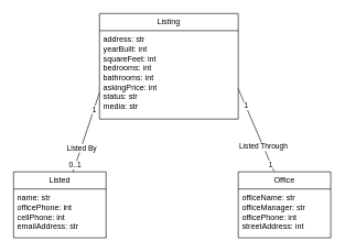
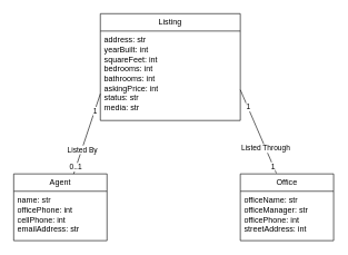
  <mxCell id="0" />
  <mxCell id="1" parent="0" />
  <mxCell id="2" value="Listing" style="swimlane;fontStyle=0;childLayout=stackLayout;horizontal=1;startSize=26;fillColor=none;horizontalStack=0;resizeParent=1;resizeParentMax=0;resizeLast=0;collapsible=1;marginBottom=0;whiteSpace=wrap;html=1;" vertex="1" parent="1"><mxGeometry x="150" y="20" width="210" height="160" as="geometry" /></mxCell>
  <mxCell id="3" value="&lt;div&gt;address: str&lt;/div&gt;&lt;div&gt;yearBuilt: int&lt;/div&gt;&lt;div&gt;squareFeet: int&lt;/div&gt;&lt;div&gt;bedrooms: int&lt;/div&gt;&lt;div&gt;bathrooms: int&lt;/div&gt;&lt;div&gt;askingPrice: int&lt;/div&gt;&lt;div&gt;status: str&lt;/div&gt;&lt;div&gt;media: str&lt;/div&gt;" style="text;strokeColor=none;fillColor=none;align=left;verticalAlign=top;spacingLeft=4;spacingRight=4;overflow=hidden;rotatable=0;points=[[0,0.5],[1,0.5]];portConstraint=eastwest;whiteSpace=wrap;html=1;" vertex="1" parent="2"><mxGeometry y="26" width="210" height="134" as="geometry" /></mxCell>
- <mxCell id="4" value="Listed" style="swimlane;fontStyle=0;childLayout=stackLayout;horizontal=1;startSize=26;fillColor=none;horizontalStack=0;resizeParent=1;resizeParentMax=0;resizeLast=0;collapsible=1;marginBottom=0;whiteSpace=wrap;html=1;" vertex="1" parent="1"><mxGeometry x="20" y="260" width="140" height="100" as="geometry" /></mxCell>
+ <mxCell id="4" value="Agent" style="swimlane;fontStyle=0;childLayout=stackLayout;horizontal=1;startSize=26;fillColor=none;horizontalStack=0;resizeParent=1;resizeParentMax=0;resizeLast=0;collapsible=1;marginBottom=0;whiteSpace=wrap;html=1;" vertex="1" parent="1"><mxGeometry x="20" y="260" width="140" height="100" as="geometry" /></mxCell>
  <mxCell id="5" value="&lt;div&gt;name: str&lt;/div&gt;&lt;div&gt;officePhone: int&lt;/div&gt;&lt;div&gt;cellPhone: int&lt;/div&gt;&lt;div&gt;emailAddress: str&lt;/div&gt;" style="text;strokeColor=none;fillColor=none;align=left;verticalAlign=top;spacingLeft=4;spacingRight=4;overflow=hidden;rotatable=0;points=[[0,0.5],[1,0.5]];portConstraint=eastwest;whiteSpace=wrap;html=1;" vertex="1" parent="4"><mxGeometry y="26" width="140" height="74" as="geometry" /></mxCell>
  <mxCell id="6" value="Office" style="swimlane;fontStyle=0;childLayout=stackLayout;horizontal=1;startSize=26;fillColor=none;horizontalStack=0;resizeParent=1;resizeParentMax=0;resizeLast=0;collapsible=1;marginBottom=0;whiteSpace=wrap;html=1;" vertex="1" parent="1"><mxGeometry x="360" y="260" width="140" height="100" as="geometry" /></mxCell>
  <mxCell id="7" value="officeName: str&lt;br&gt;officeManager: str&lt;br&gt;officePhone: int&lt;br&gt;streetAddress: int" style="text;strokeColor=none;fillColor=none;align=left;verticalAlign=top;spacingLeft=4;spacingRight=4;overflow=hidden;rotatable=0;points=[[0,0.5],[1,0.5]];portConstraint=eastwest;whiteSpace=wrap;html=1;" vertex="1" parent="6"><mxGeometry y="26" width="140" height="74" as="geometry" /></mxCell>
  <mxCell id="8" value="" style="endArrow=none;html=1;rounded=0;entryX=0;entryY=0.75;entryDx=0;entryDy=0;" edge="1" parent="1" target="2"><mxGeometry width="50" height="50" relative="1" as="geometry"><mxPoint x="110" y="260" as="sourcePoint" /><mxPoint x="160" y="210" as="targetPoint" /></mxGeometry></mxCell>
  <mxCell id="9" value="Listed By" style="edgeLabel;html=1;align=center;verticalAlign=middle;resizable=0;points=[];" vertex="1" connectable="0" parent="8"><mxGeometry x="-0.4" relative="1" as="geometry"><mxPoint as="offset" /></mxGeometry></mxCell>
  <mxCell id="10" value="1" style="edgeLabel;html=1;align=center;verticalAlign=middle;resizable=0;points=[];" vertex="1" connectable="0" parent="8"><mxGeometry x="0.585" relative="1" as="geometry"><mxPoint as="offset" /></mxGeometry></mxCell>
  <mxCell id="11" value="0..1" style="edgeLabel;html=1;align=center;verticalAlign=middle;resizable=0;points=[];" vertex="1" connectable="0" parent="8"><mxGeometry x="-0.82" y="1" relative="1" as="geometry"><mxPoint as="offset" /></mxGeometry></mxCell>
  <mxCell id="12" value="" style="endArrow=none;html=1;rounded=0;entryX=1;entryY=0.657;entryDx=0;entryDy=0;entryPerimeter=0;exitX=0.386;exitY=-0.01;exitDx=0;exitDy=0;exitPerimeter=0;" edge="1" parent="1" source="6" target="3"><mxGeometry width="50" height="50" relative="1" as="geometry"><mxPoint x="400" y="210" as="sourcePoint" /><mxPoint x="440" y="90" as="targetPoint" /></mxGeometry></mxCell>
  <mxCell id="13" value="Listed Through" style="edgeLabel;html=1;align=center;verticalAlign=middle;resizable=0;points=[];" vertex="1" connectable="0" parent="12"><mxGeometry x="-0.4" relative="1" as="geometry"><mxPoint as="offset" /></mxGeometry></mxCell>
  <mxCell id="14" value="1" style="edgeLabel;html=1;align=center;verticalAlign=middle;resizable=0;points=[];" vertex="1" connectable="0" parent="12"><mxGeometry x="0.585" relative="1" as="geometry"><mxPoint as="offset" /></mxGeometry></mxCell>
  <mxCell id="15" value="1" style="edgeLabel;html=1;align=center;verticalAlign=middle;resizable=0;points=[];" vertex="1" connectable="0" parent="12"><mxGeometry x="-0.82" y="1" relative="1" as="geometry"><mxPoint as="offset" /></mxGeometry></mxCell>
